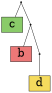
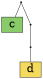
  digraph {
    node [fillcolor=black shape=box style=filled]
    edge [arrowhead=none]
-   n1 [fillcolor="#EC7877" fontsize=28 label=b]
    n2 [fillcolor="#8ACB69" fontsize=28 label=c]
    n3 [fillcolor="#F5DB5D" fontsize=28 label=d]
    Int0 [shape=point]
    Int1 [shape=point]
    Int2 [shape=point]
    Int0 -> n3
-   Int1 -> n1
    Int1 -> Int0
    Int2 -> n2
    Int2 -> Int1
  }
